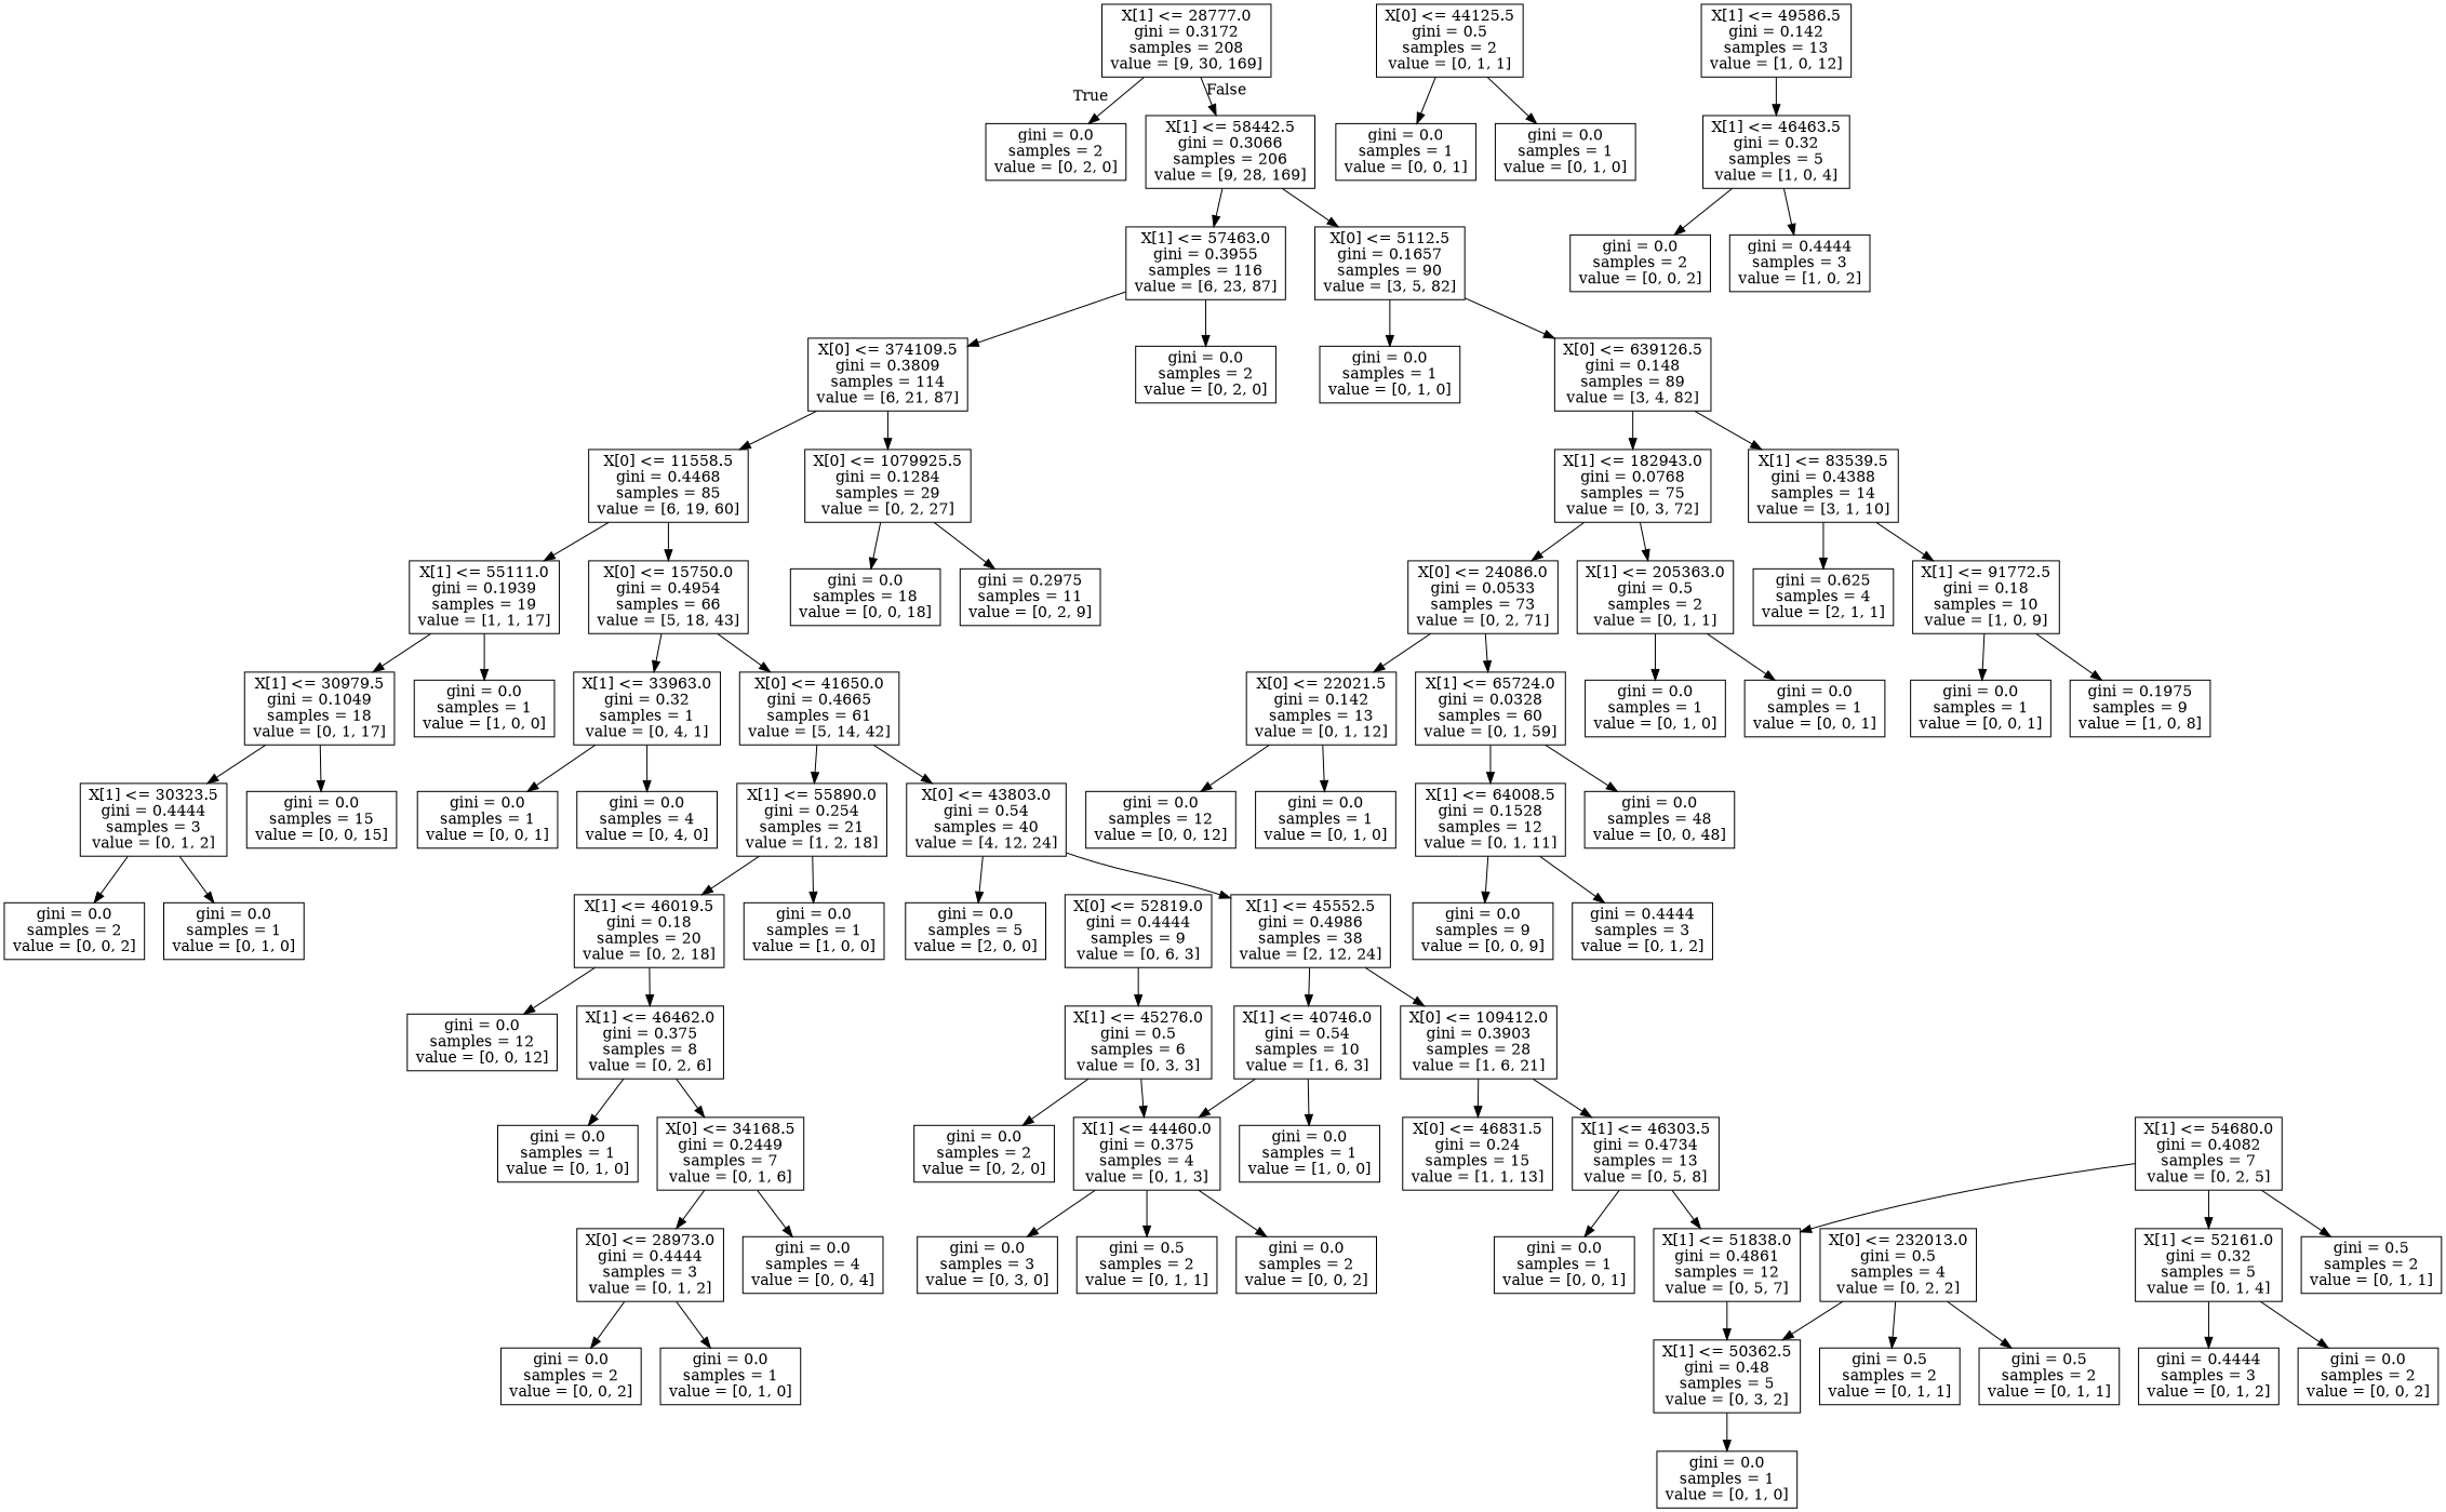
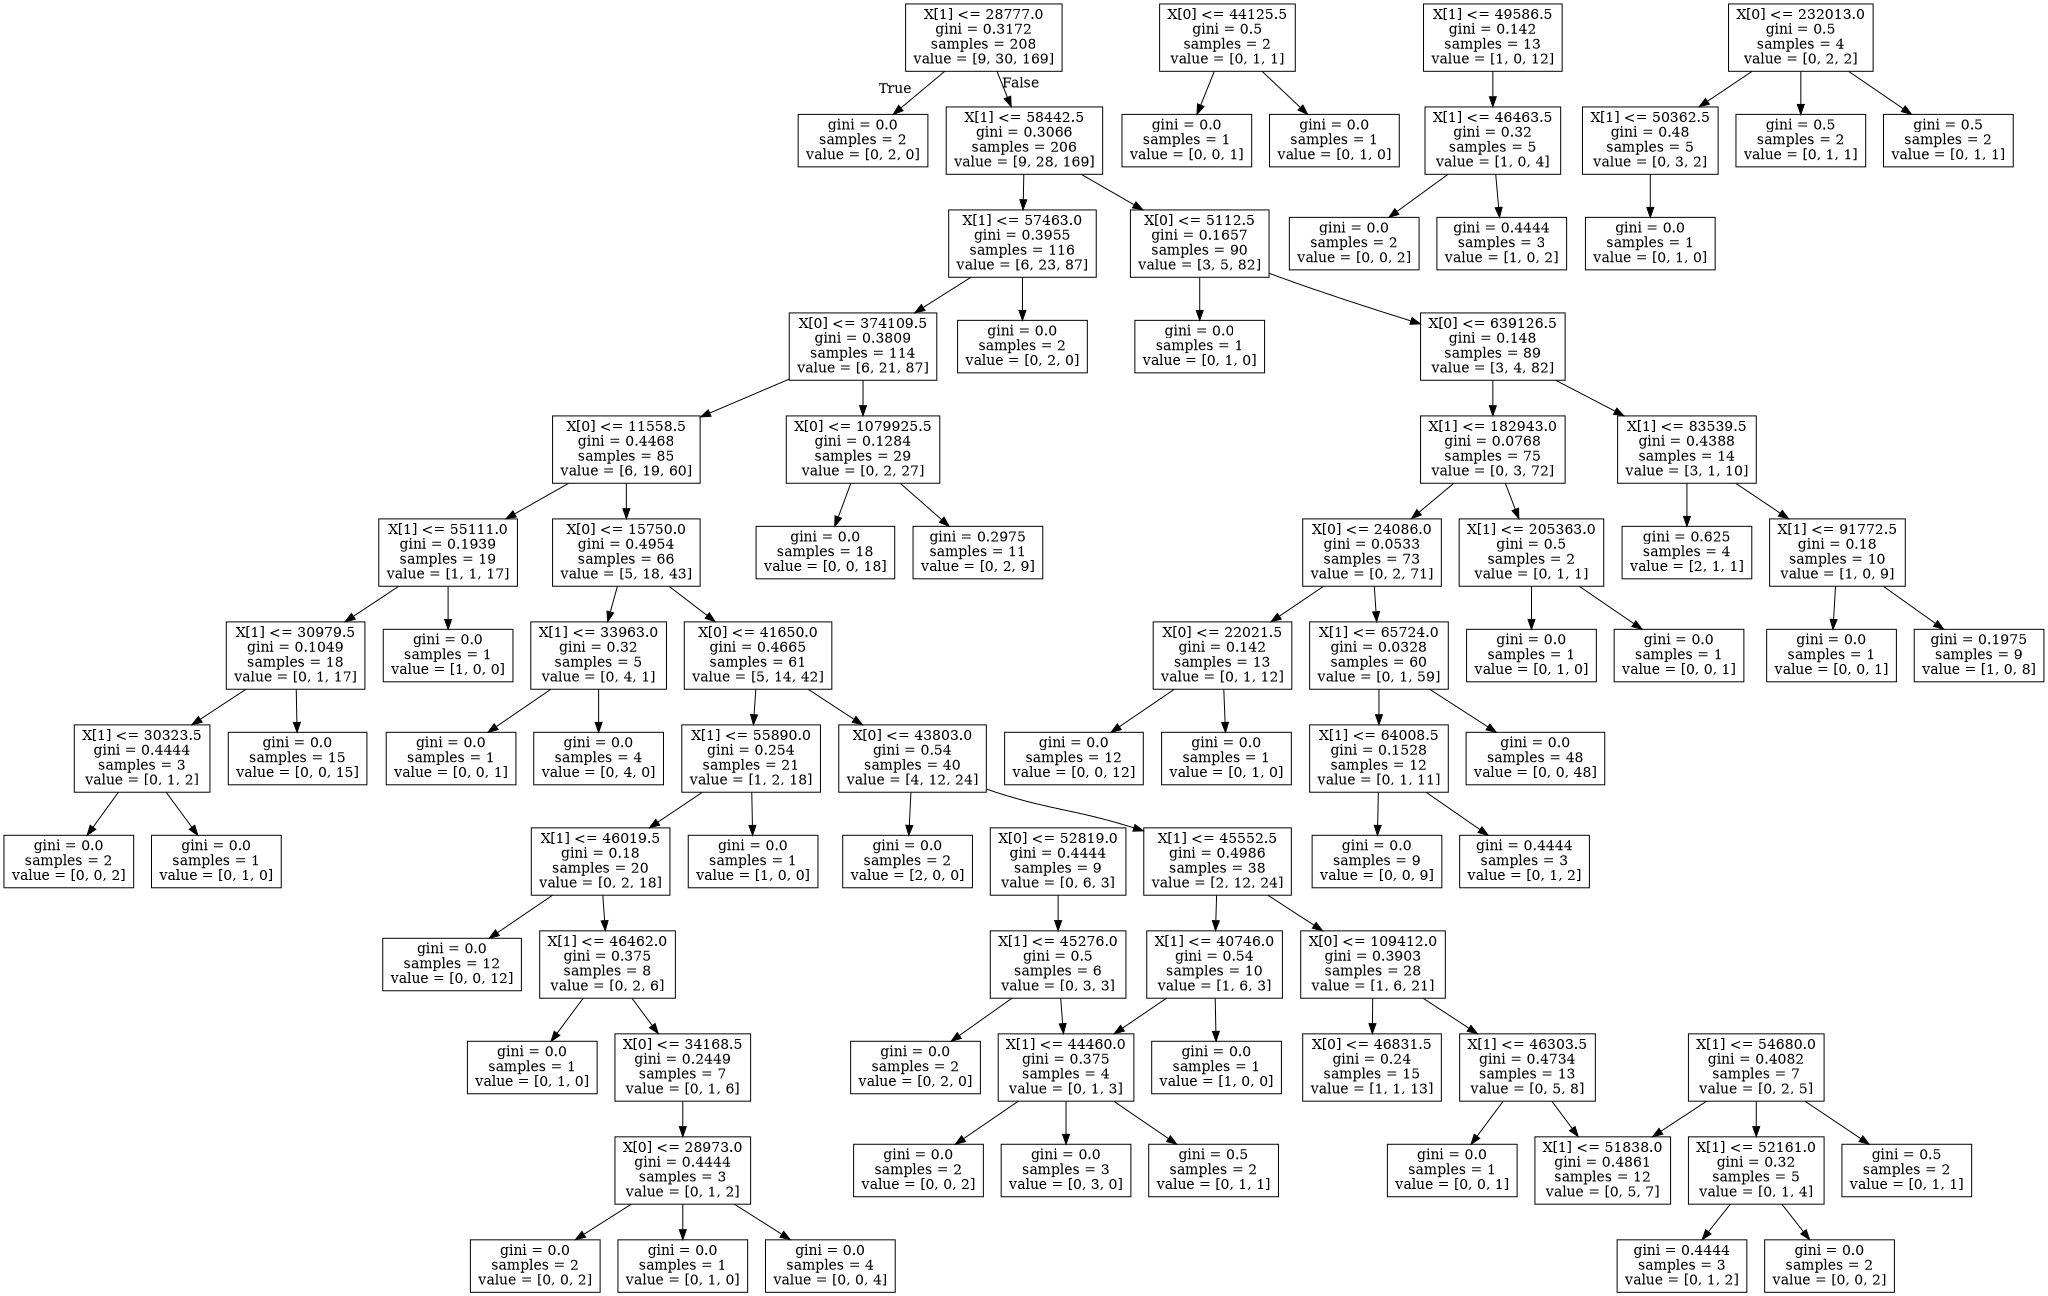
  digraph {
    node [shape=box]
    n1 [label="X[1] <= 28777.0\ngini = 0.3172\nsamples = 208\nvalue = [9, 30, 169]"]
    n2 [label="gini = 0.0\nsamples = 2\nvalue = [0, 2, 0]"]
    n3 [label="X[1] <= 58442.5\ngini = 0.3066\nsamples = 206\nvalue = [9, 28, 169]"]
    n4 [label="X[1] <= 57463.0\ngini = 0.3955\nsamples = 116\nvalue = [6, 23, 87]"]
    n5 [label="X[0] <= 5112.5\ngini = 0.1657\nsamples = 90\nvalue = [3, 5, 82]"]
    n6 [label="X[0] <= 374109.5\ngini = 0.3809\nsamples = 114\nvalue = [6, 21, 87]"]
    n7 [label="gini = 0.0\nsamples = 2\nvalue = [0, 2, 0]"]
    n8 [label="gini = 0.0\nsamples = 1\nvalue = [0, 1, 0]"]
    n9 [label="X[0] <= 639126.5\ngini = 0.148\nsamples = 89\nvalue = [3, 4, 82]"]
    n10 [label="X[0] <= 11558.5\ngini = 0.4468\nsamples = 85\nvalue = [6, 19, 60]"]
    n11 [label="X[0] <= 1079925.5\ngini = 0.1284\nsamples = 29\nvalue = [0, 2, 27]"]
    n12 [label="X[1] <= 55111.0\ngini = 0.1939\nsamples = 19\nvalue = [1, 1, 17]"]
    n13 [label="X[0] <= 15750.0\ngini = 0.4954\nsamples = 66\nvalue = [5, 18, 43]"]
    n14 [label="gini = 0.0\nsamples = 18\nvalue = [0, 0, 18]"]
    n15 [label="gini = 0.2975\nsamples = 11\nvalue = [0, 2, 9]"]
    n16 [label="X[1] <= 30979.5\ngini = 0.1049\nsamples = 18\nvalue = [0, 1, 17]"]
    n17 [label="gini = 0.0\nsamples = 1\nvalue = [1, 0, 0]"]
-   n18 [label="X[1] <= 33963.0\ngini = 0.32\nsamples = 1\nvalue = [0, 4, 1]"]
+   n18 [label="X[1] <= 33963.0\ngini = 0.32\nsamples = 5\nvalue = [0, 4, 1]"]
    n19 [label="X[0] <= 41650.0\ngini = 0.4665\nsamples = 61\nvalue = [5, 14, 42]"]
    n20 [label="X[1] <= 30323.5\ngini = 0.4444\nsamples = 3\nvalue = [0, 1, 2]"]
    n21 [label="gini = 0.0\nsamples = 15\nvalue = [0, 0, 15]"]
    n22 [label="gini = 0.0\nsamples = 2\nvalue = [0, 0, 2]"]
    n23 [label="gini = 0.0\nsamples = 1\nvalue = [0, 1, 0]"]
    n24 [label="gini = 0.0\nsamples = 1\nvalue = [0, 0, 1]"]
    n25 [label="gini = 0.0\nsamples = 4\nvalue = [0, 4, 0]"]
    n26 [label="X[1] <= 55890.0\ngini = 0.254\nsamples = 21\nvalue = [1, 2, 18]"]
    n27 [label="X[0] <= 43803.0\ngini = 0.54\nsamples = 40\nvalue = [4, 12, 24]"]
    n28 [label="X[1] <= 46019.5\ngini = 0.18\nsamples = 20\nvalue = [0, 2, 18]"]
    n29 [label="gini = 0.0\nsamples = 1\nvalue = [1, 0, 0]"]
-   n30 [label="gini = 0.0\nsamples = 5\nvalue = [2, 0, 0]"]
+   n30 [label="gini = 0.0\nsamples = 2\nvalue = [2, 0, 0]"]
    n31 [label="X[1] <= 45552.5\ngini = 0.4986\nsamples = 38\nvalue = [2, 12, 24]"]
    n32 [label="gini = 0.0\nsamples = 12\nvalue = [0, 0, 12]"]
    n33 [label="X[1] <= 46462.0\ngini = 0.375\nsamples = 8\nvalue = [0, 2, 6]"]
    n34 [label="gini = 0.0\nsamples = 1\nvalue = [0, 1, 0]"]
    n35 [label="X[0] <= 34168.5\ngini = 0.2449\nsamples = 7\nvalue = [0, 1, 6]"]
    n36 [label="X[0] <= 28973.0\ngini = 0.4444\nsamples = 3\nvalue = [0, 1, 2]"]
    n37 [label="gini = 0.0\nsamples = 4\nvalue = [0, 0, 4]"]
    n38 [label="gini = 0.0\nsamples = 2\nvalue = [0, 0, 2]"]
    n39 [label="gini = 0.0\nsamples = 1\nvalue = [0, 1, 0]"]
    n40 [label="X[1] <= 40746.0\ngini = 0.54\nsamples = 10\nvalue = [1, 6, 3]"]
    n41 [label="X[0] <= 109412.0\ngini = 0.3903\nsamples = 28\nvalue = [1, 6, 21]"]
    n42 [label="gini = 0.0\nsamples = 1\nvalue = [1, 0, 0]"]
    n43 [label="X[1] <= 44460.0\ngini = 0.375\nsamples = 4\nvalue = [0, 1, 3]"]
    n44 [label="X[0] <= 46831.5\ngini = 0.24\nsamples = 15\nvalue = [1, 1, 13]"]
    n45 [label="X[1] <= 46303.5\ngini = 0.4734\nsamples = 13\nvalue = [0, 5, 8]"]
    n46 [label="X[0] <= 52819.0\ngini = 0.4444\nsamples = 9\nvalue = [0, 6, 3]"]
    n47 [label="X[1] <= 45276.0\ngini = 0.5\nsamples = 6\nvalue = [0, 3, 3]"]
    n48 [label="gini = 0.0\nsamples = 3\nvalue = [0, 3, 0]"]
    n49 [label="gini = 0.0\nsamples = 2\nvalue = [0, 2, 0]"]
    n50 [label="gini = 0.5\nsamples = 2\nvalue = [0, 1, 1]"]
    n51 [label="gini = 0.0\nsamples = 2\nvalue = [0, 0, 2]"]
    n52 [label="gini = 0.0\nsamples = 1\nvalue = [0, 0, 1]"]
    n53 [label="X[1] <= 51838.0\ngini = 0.4861\nsamples = 12\nvalue = [0, 5, 7]"]
    n54 [label="X[0] <= 44125.5\ngini = 0.5\nsamples = 2\nvalue = [0, 1, 1]"]
    n55 [label="gini = 0.0\nsamples = 1\nvalue = [0, 0, 1]"]
    n56 [label="gini = 0.0\nsamples = 1\nvalue = [0, 1, 0]"]
    n57 [label="X[1] <= 49586.5\ngini = 0.142\nsamples = 13\nvalue = [1, 0, 12]"]
    n58 [label="X[1] <= 46463.5\ngini = 0.32\nsamples = 5\nvalue = [1, 0, 4]"]
    n59 [label="gini = 0.0\nsamples = 2\nvalue = [0, 0, 2]"]
    n60 [label="gini = 0.4444\nsamples = 3\nvalue = [1, 0, 2]"]
    n61 [label="X[1] <= 50362.5\ngini = 0.48\nsamples = 5\nvalue = [0, 3, 2]"]
    n62 [label="gini = 0.0\nsamples = 1\nvalue = [0, 1, 0]"]
    n63 [label="X[1] <= 54680.0\ngini = 0.4082\nsamples = 7\nvalue = [0, 2, 5]"]
    n64 [label="X[1] <= 52161.0\ngini = 0.32\nsamples = 5\nvalue = [0, 1, 4]"]
    n65 [label="gini = 0.5\nsamples = 2\nvalue = [0, 1, 1]"]
    n66 [label="X[0] <= 232013.0\ngini = 0.5\nsamples = 4\nvalue = [0, 2, 2]"]
    n67 [label="gini = 0.5\nsamples = 2\nvalue = [0, 1, 1]"]
    n68 [label="gini = 0.5\nsamples = 2\nvalue = [0, 1, 1]"]
    n69 [label="gini = 0.4444\nsamples = 3\nvalue = [0, 1, 2]"]
    n70 [label="gini = 0.0\nsamples = 2\nvalue = [0, 0, 2]"]
    n71 [label="X[1] <= 182943.0\ngini = 0.0768\nsamples = 75\nvalue = [0, 3, 72]"]
    n72 [label="X[1] <= 83539.5\ngini = 0.4388\nsamples = 14\nvalue = [3, 1, 10]"]
    n73 [label="X[0] <= 24086.0\ngini = 0.0533\nsamples = 73\nvalue = [0, 2, 71]"]
    n74 [label="X[1] <= 205363.0\ngini = 0.5\nsamples = 2\nvalue = [0, 1, 1]"]
    n75 [label="gini = 0.625\nsamples = 4\nvalue = [2, 1, 1]"]
    n76 [label="X[1] <= 91772.5\ngini = 0.18\nsamples = 10\nvalue = [1, 0, 9]"]
    n77 [label="X[0] <= 22021.5\ngini = 0.142\nsamples = 13\nvalue = [0, 1, 12]"]
    n78 [label="X[1] <= 65724.0\ngini = 0.0328\nsamples = 60\nvalue = [0, 1, 59]"]
    n79 [label="gini = 0.0\nsamples = 1\nvalue = [0, 1, 0]"]
    n80 [label="gini = 0.0\nsamples = 1\nvalue = [0, 0, 1]"]
    n81 [label="gini = 0.0\nsamples = 12\nvalue = [0, 0, 12]"]
    n82 [label="gini = 0.0\nsamples = 1\nvalue = [0, 1, 0]"]
    n83 [label="X[1] <= 64008.5\ngini = 0.1528\nsamples = 12\nvalue = [0, 1, 11]"]
    n84 [label="gini = 0.0\nsamples = 48\nvalue = [0, 0, 48]"]
    n85 [label="gini = 0.0\nsamples = 9\nvalue = [0, 0, 9]"]
    n86 [label="gini = 0.4444\nsamples = 3\nvalue = [0, 1, 2]"]
    n87 [label="gini = 0.0\nsamples = 1\nvalue = [0, 0, 1]"]
    n88 [label="gini = 0.1975\nsamples = 9\nvalue = [1, 0, 8]"]
    n1 -> n2 [headlabel=True labelangle=45 labeldistance=2.5]
    n1 -> n3 [headlabel=False labelangle=-45 labeldistance=2.5]
    n3 -> n4
    n3 -> n5
    n4 -> n6
    n4 -> n7
    n5 -> n8
    n5 -> n9
    n6 -> n10
    n6 -> n11
    n9 -> n71
    n9 -> n72
    n10 -> n12
    n10 -> n13
    n11 -> n14
    n11 -> n15
    n12 -> n16
    n12 -> n17
    n13 -> n18
    n13 -> n19
    n16 -> n20
    n16 -> n21
    n18 -> n24
    n18 -> n25
    n19 -> n26
    n19 -> n27
    n20 -> n22
    n20 -> n23
    n26 -> n28
    n26 -> n29
    n27 -> n30
    n27 -> n31
    n28 -> n32
    n28 -> n33
    n31 -> n40
    n31 -> n41
    n33 -> n34
    n33 -> n35
    n35 -> n36
-   n35 -> n37
+   n36 -> n37
    n36 -> n38
    n36 -> n39
    n40 -> n42
    n40 -> n43
    n41 -> n44
    n41 -> n45
    n43 -> n48
    n43 -> n50
    n43 -> n51
    n45 -> n52
    n45 -> n53
    n46 -> n47
    n47 -> n43
    n47 -> n49
-   n53 -> n61
    n54 -> n55
    n54 -> n56
    n57 -> n58
    n58 -> n59
    n58 -> n60
    n61 -> n62
    n63 -> n53
    n63 -> n64
    n63 -> n65
    n64 -> n69
    n64 -> n70
    n66 -> n61
    n66 -> n67
    n66 -> n68
    n71 -> n73
    n71 -> n74
    n72 -> n75
    n72 -> n76
    n73 -> n77
    n73 -> n78
    n74 -> n79
    n74 -> n80
    n76 -> n87
    n76 -> n88
    n77 -> n81
    n77 -> n82
    n78 -> n83
    n78 -> n84
    n83 -> n85
    n83 -> n86
  }
